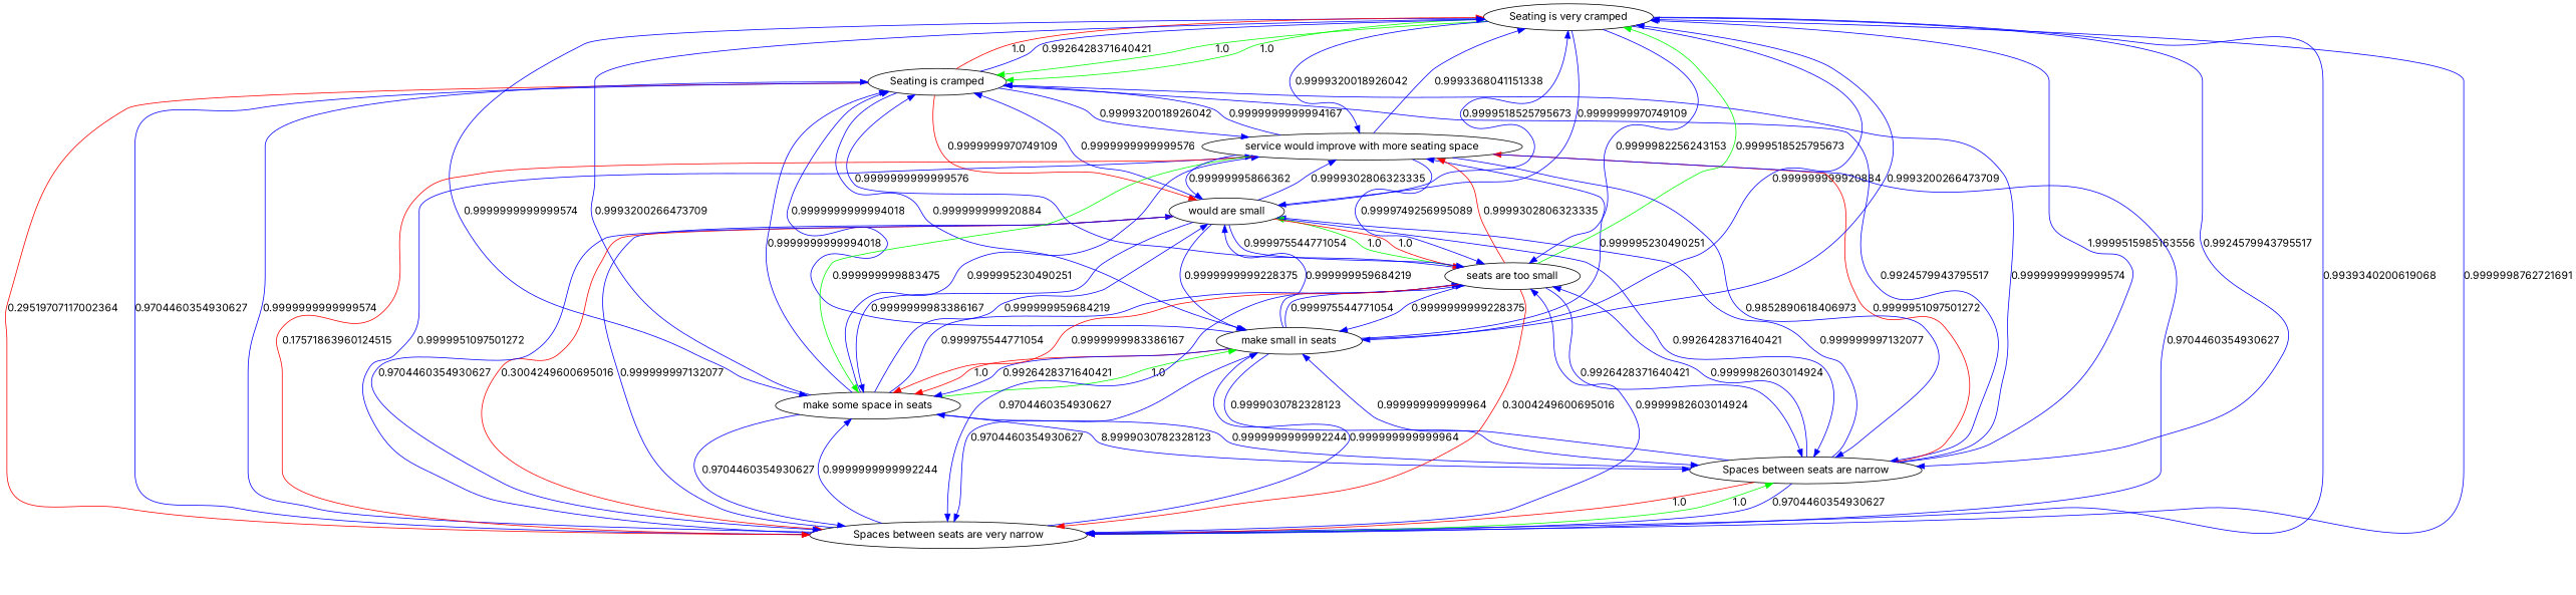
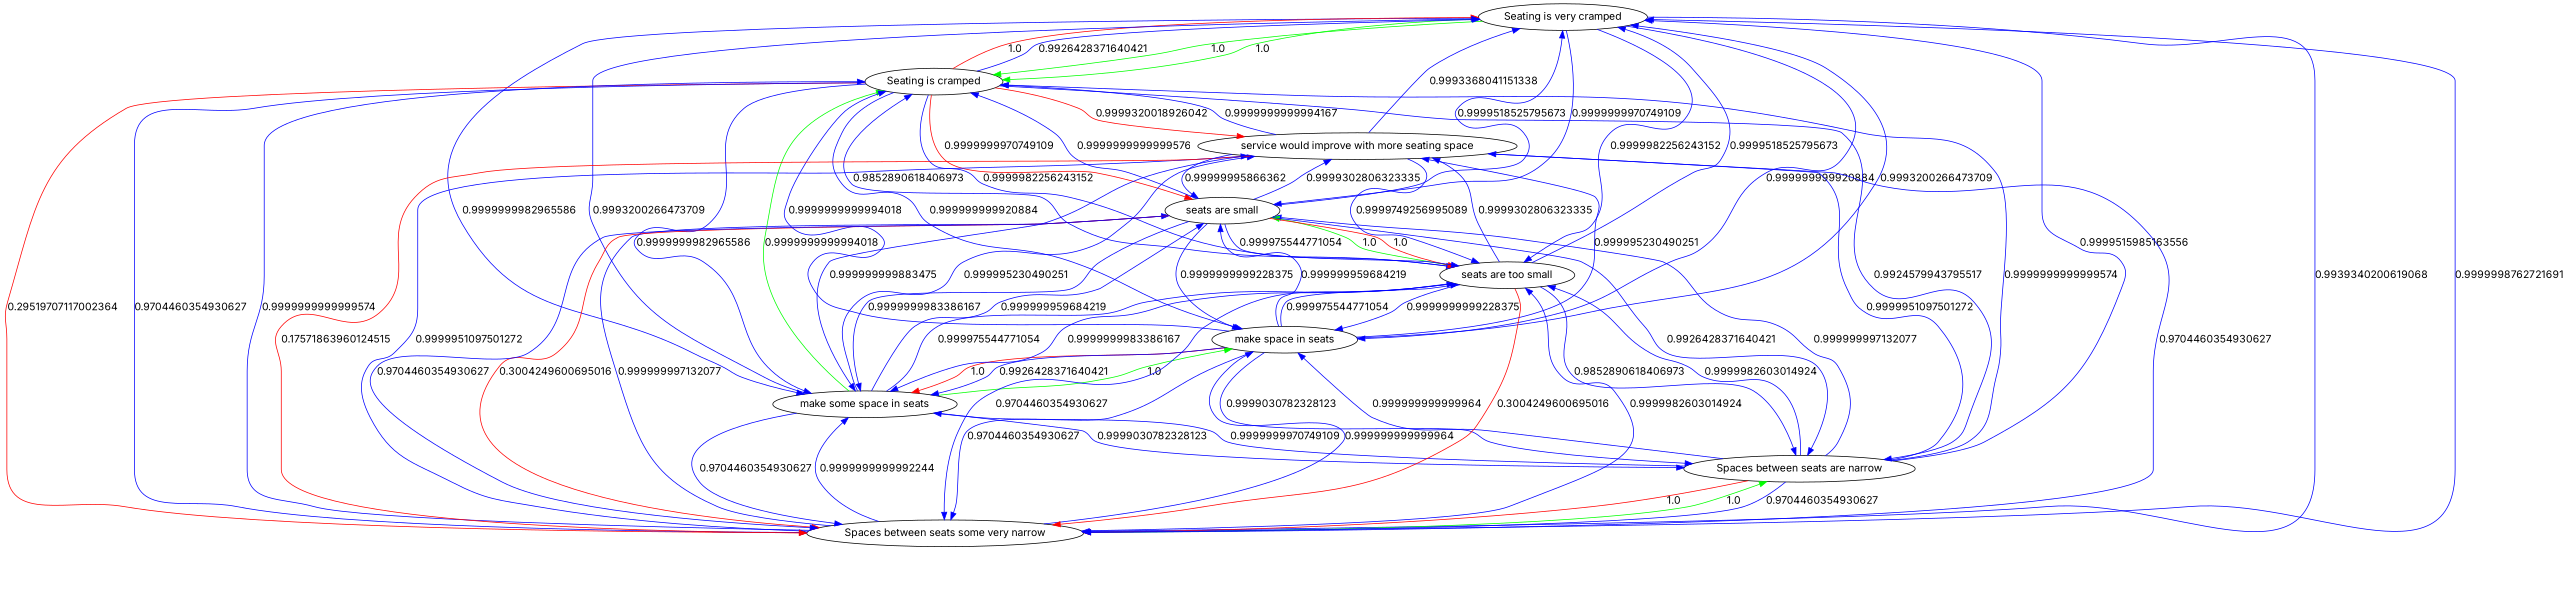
  digraph {
    fontname=Inter
    node [fontname=Inter]
    edge [color=blue fontname=Inter]
    "Seating is very cramped"
    "Seating is cramped"
-   "Spaces between seats are very narrow"
+   "Spaces between seats are very narrow" [label="Spaces between seats some very narrow"]
    "Spaces between seats are narrow"
    "make some space in seats"
-   "make space in seats" [label="make small in seats"]
+   "make space in seats"
    "seats are too small"
-   "seats are small" [label="would are small"]
+   "seats are small"
    "service would improve with more seating space"
    "Seating is very cramped" -> "Seating is cramped" [color=green label=1.0]
    "Seating is very cramped" -> "Seating is cramped" [color=green label=1.0]
    "Seating is very cramped" -> "Spaces between seats are very narrow" [label=0.9939340200619068]
-   "Seating is very cramped" -> "Spaces between seats are narrow" [label=0.9924579943795517]
-   "Seating is very cramped" -> "make some space in seats" [label=0.9999999999999574]
+   "Seating is very cramped" -> "make some space in seats" [label=0.9999999982965586]
    "Seating is very cramped" -> "make space in seats" [label=0.999999999920884]
-   "Seating is very cramped" -> "seats are too small" [label=0.9999982256243153]
+   "Seating is very cramped" -> "seats are too small" [label=0.9999982256243152]
    "Seating is very cramped" -> "seats are small" [label=0.9999999970749109]
-   "Seating is very cramped" -> "service would improve with more seating space" [label=0.9999320018926042]
    "Seating is cramped" -> "Seating is very cramped" [color=red label=1.0]
    "Seating is cramped" -> "Seating is very cramped" [label=0.9926428371640421]
    "Seating is cramped" -> "Spaces between seats are very narrow" [color=red label=0.29519707117002364]
    "Seating is cramped" -> "Spaces between seats are very narrow" [label=0.9704460354930627]
    "Seating is cramped" -> "Spaces between seats are narrow" [label=0.9924579943795517]
+   "Seating is cramped" -> "make some space in seats" [label=0.9999999982965586]
    "Seating is cramped" -> "make space in seats" [label=0.999999999920884]
+   "Seating is cramped" -> "seats are too small" [label=0.9999982256243152]
    "Seating is cramped" -> "seats are small" [color=red label=0.9999999970749109]
-   "Seating is cramped" -> "service would improve with more seating space" [label=0.9999320018926042]
+   "Seating is cramped" -> "service would improve with more seating space" [color=red label=0.9999320018926042]
    "Spaces between seats are very narrow" -> "Seating is very cramped" [label=0.9999998762721691]
    "Spaces between seats are very narrow" -> "Seating is cramped" [label=0.9999999999999574]
    "Spaces between seats are very narrow" -> "Spaces between seats are narrow" [color=green label=1.0]
    "Spaces between seats are very narrow" -> "make some space in seats" [label=0.9999999999992244]
    "Spaces between seats are very narrow" -> "make space in seats" [label=0.999999999999964]
    "Spaces between seats are very narrow" -> "seats are too small" [label=0.9999982603014924]
    "Spaces between seats are very narrow" -> "seats are small" [label=0.999999997132077]
    "Spaces between seats are very narrow" -> "service would improve with more seating space" [label=0.9999951097501272]
-   "Spaces between seats are narrow" -> "Seating is very cramped" [label=1.9999515985163556]
+   "Spaces between seats are narrow" -> "Seating is very cramped" [label=0.9999515985163556]
    "Spaces between seats are narrow" -> "Seating is cramped" [label=0.9999999999999574]
    "Spaces between seats are narrow" -> "Spaces between seats are very narrow" [color=red label=1.0]
    "Spaces between seats are narrow" -> "Spaces between seats are very narrow" [label=0.9704460354930627]
-   "Spaces between seats are narrow" -> "make some space in seats" [label=0.9999999999992244]
+   "Spaces between seats are narrow" -> "make some space in seats" [label=0.9999999970749109]
    "Spaces between seats are narrow" -> "make space in seats" [label=0.999999999999964]
    "Spaces between seats are narrow" -> "seats are too small" [label=0.9999982603014924]
    "Spaces between seats are narrow" -> "seats are small" [label=0.999999997132077]
-   "Spaces between seats are narrow" -> "service would improve with more seating space" [color=red label=0.9999951097501272]
+   "Spaces between seats are narrow" -> "service would improve with more seating space" [label=0.9999951097501272]
    "make some space in seats" -> "Seating is very cramped" [label=0.9993200266473709]
-   "make some space in seats" -> "Seating is cramped" [label=0.9999999999994018]
+   "make some space in seats" -> "Seating is cramped" [color=green label=0.9999999999994018]
    "make some space in seats" -> "Spaces between seats are very narrow" [label=0.9704460354930627]
-   "make some space in seats" -> "Spaces between seats are narrow" [label=8.9999030782328123]
+   "make some space in seats" -> "Spaces between seats are narrow" [label=0.9999030782328123]
    "make some space in seats" -> "make space in seats" [color=green label=1.0]
    "make some space in seats" -> "seats are too small" [label=0.999975544771054]
    "make some space in seats" -> "seats are small" [label=0.999999959684219]
    "make some space in seats" -> "service would improve with more seating space" [label=0.999995230490251]
    "make space in seats" -> "Seating is very cramped" [label=0.9993200266473709]
    "make space in seats" -> "Seating is cramped" [label=0.9999999999994018]
    "make space in seats" -> "Spaces between seats are very narrow" [label=0.9704460354930627]
    "make space in seats" -> "Spaces between seats are narrow" [label=0.9999030782328123]
    "make space in seats" -> "make some space in seats" [color=red label=1.0]
    "make space in seats" -> "make some space in seats" [label=0.9926428371640421]
    "make space in seats" -> "seats are too small" [label=0.999975544771054]
    "make space in seats" -> "seats are small" [label=0.999999959684219]
    "make space in seats" -> "service would improve with more seating space" [label=0.999995230490251]
-   "seats are too small" -> "Seating is very cramped" [color=green label=0.9999518525795673]
-   "seats are too small" -> "Seating is cramped" [label=0.9999999999999576]
+   "seats are too small" -> "Seating is very cramped" [label=0.9999518525795673]
+   "seats are too small" -> "Seating is cramped" [label=0.9852890618406973]
    "seats are too small" -> "Spaces between seats are very narrow" [color=red label=0.3004249600695016]
    "seats are too small" -> "Spaces between seats are very narrow" [label=0.9704460354930627]
-   "seats are too small" -> "Spaces between seats are narrow" [label=0.9926428371640421]
-   "seats are too small" -> "make some space in seats" [color=red label=0.9999999983386167]
+   "seats are too small" -> "Spaces between seats are narrow" [label=0.9852890618406973]
+   "seats are too small" -> "make some space in seats" [label=0.9999999983386167]
    "seats are too small" -> "make space in seats" [label=0.9999999999228375]
    "seats are too small" -> "seats are small" [color=green label=1.0]
-   "seats are too small" -> "service would improve with more seating space" [color=red label=0.9999302806323335]
+   "seats are too small" -> "service would improve with more seating space" [label=0.9999302806323335]
    "seats are small" -> "Seating is very cramped" [label=0.9999518525795673]
    "seats are small" -> "Seating is cramped" [label=0.9999999999999576]
    "seats are small" -> "Spaces between seats are very narrow" [color=red label=0.3004249600695016]
    "seats are small" -> "Spaces between seats are very narrow" [label=0.9704460354930627]
    "seats are small" -> "Spaces between seats are narrow" [label=0.9926428371640421]
    "seats are small" -> "make some space in seats" [label=0.9999999983386167]
    "seats are small" -> "make space in seats" [label=0.9999999999228375]
    "seats are small" -> "seats are too small" [color=red label=1.0]
    "seats are small" -> "seats are too small" [label=0.999975544771054]
    "seats are small" -> "service would improve with more seating space" [label=0.9999302806323335]
    "service would improve with more seating space" -> "Seating is very cramped" [label=0.9993368041151338]
    "service would improve with more seating space" -> "Seating is cramped" [label=0.9999999999994167]
    "service would improve with more seating space" -> "Spaces between seats are very narrow" [color=red label=0.17571863960124515]
    "service would improve with more seating space" -> "Spaces between seats are very narrow" [label=0.9704460354930627]
-   "service would improve with more seating space" -> "Spaces between seats are narrow" [label=0.9852890618406973]
-   "service would improve with more seating space" -> "make some space in seats" [color=green label=0.999999999883475]
+   "service would improve with more seating space" -> "make some space in seats" [label=0.999999999883475]
    "service would improve with more seating space" -> "seats are too small" [label=0.9999749256995089]
    "service would improve with more seating space" -> "seats are small" [label=0.99999995866362]
  }
